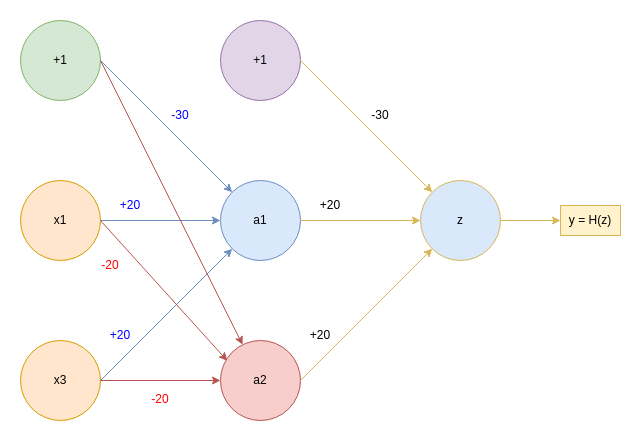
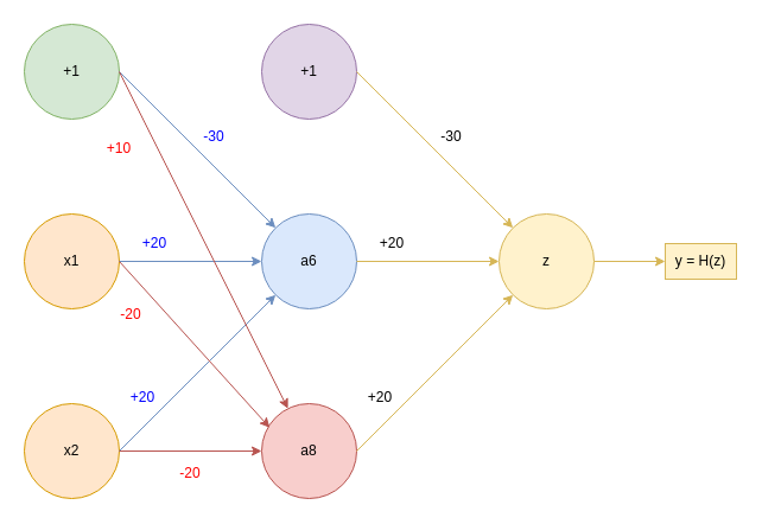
  <mxCell id="0" />
  <mxCell id="1" parent="0" />
  <mxCell id="2" value="" style="ellipse;whiteSpace=wrap;html=1;aspect=fixed;fillColor=#d5e8d4;strokeColor=#82b366;" vertex="1" parent="1"><mxGeometry x="20" y="20" width="80" height="80" as="geometry" /></mxCell>
  <mxCell id="3" value="" style="ellipse;whiteSpace=wrap;html=1;aspect=fixed;fillColor=#ffe6cc;strokeColor=#d79b00;" vertex="1" parent="1"><mxGeometry x="20" y="180" width="80" height="80" as="geometry" /></mxCell>
  <mxCell id="4" value="" style="ellipse;whiteSpace=wrap;html=1;aspect=fixed;fillColor=#ffe6cc;strokeColor=#d79b00;" vertex="1" parent="1"><mxGeometry x="20" y="340" width="80" height="80" as="geometry" /></mxCell>
  <mxCell id="5" value="x1" style="text;html=1;strokeColor=none;fillColor=none;align=center;verticalAlign=middle;whiteSpace=wrap;rounded=0;" vertex="1" parent="1"><mxGeometry x="30" y="205" width="60" height="30" as="geometry" /></mxCell>
  <mxCell id="6" value="+1" style="text;html=1;strokeColor=none;fillColor=none;align=center;verticalAlign=middle;whiteSpace=wrap;rounded=0;" vertex="1" parent="1"><mxGeometry x="30" y="45" width="60" height="30" as="geometry" /></mxCell>
- <mxCell id="7" value="x3" style="text;html=1;strokeColor=none;fillColor=none;align=center;verticalAlign=middle;whiteSpace=wrap;rounded=0;" vertex="1" parent="1"><mxGeometry x="30" y="365" width="60" height="30" as="geometry" /></mxCell>
+ <mxCell id="7" value="x2" style="text;html=1;strokeColor=none;fillColor=none;align=center;verticalAlign=middle;whiteSpace=wrap;rounded=0;" vertex="1" parent="1"><mxGeometry x="30" y="365" width="60" height="30" as="geometry" /></mxCell>
  <mxCell id="8" value="" style="endArrow=classic;html=1;rounded=0;fillColor=#dae8fc;strokeColor=#6c8ebf;entryX=0;entryY=1;entryDx=0;entryDy=0;" edge="1" parent="1" target="11"><mxGeometry width="50" height="50" relative="1" as="geometry"><mxPoint x="100" y="380" as="sourcePoint" /><mxPoint x="220" y="250" as="targetPoint" /></mxGeometry></mxCell>
  <mxCell id="9" value="" style="endArrow=classic;html=1;rounded=0;exitX=1;exitY=0.5;exitDx=0;exitDy=0;fillColor=#dae8fc;strokeColor=#6c8ebf;" edge="1" parent="1" source="3"><mxGeometry width="50" height="50" relative="1" as="geometry"><mxPoint x="340" y="260" as="sourcePoint" /><mxPoint x="220" y="220" as="targetPoint" /></mxGeometry></mxCell>
  <mxCell id="10" value="" style="endArrow=classic;html=1;rounded=0;exitX=1;exitY=0.5;exitDx=0;exitDy=0;fillColor=#dae8fc;strokeColor=#6c8ebf;entryX=0;entryY=0;entryDx=0;entryDy=0;" edge="1" parent="1" source="2" target="11"><mxGeometry width="50" height="50" relative="1" as="geometry"><mxPoint x="340" y="260" as="sourcePoint" /><mxPoint x="220" y="180" as="targetPoint" /></mxGeometry></mxCell>
  <mxCell id="11" value="" style="ellipse;whiteSpace=wrap;html=1;aspect=fixed;fillColor=#dae8fc;strokeColor=#6c8ebf;" vertex="1" parent="1"><mxGeometry x="220" y="180" width="80" height="80" as="geometry" /></mxCell>
- <mxCell id="12" value="a1" style="text;html=1;strokeColor=none;fillColor=none;align=center;verticalAlign=middle;whiteSpace=wrap;rounded=0;" vertex="1" parent="1"><mxGeometry x="230" y="205" width="60" height="30" as="geometry" /></mxCell>
+ <mxCell id="12" value="a6" style="text;html=1;strokeColor=none;fillColor=none;align=center;verticalAlign=middle;whiteSpace=wrap;rounded=0;" vertex="1" parent="1"><mxGeometry x="230" y="205" width="60" height="30" as="geometry" /></mxCell>
  <mxCell id="13" value="" style="ellipse;whiteSpace=wrap;html=1;aspect=fixed;fillColor=#f8cecc;strokeColor=#b85450;" vertex="1" parent="1"><mxGeometry x="220" y="340" width="80" height="80" as="geometry" /></mxCell>
- <mxCell id="14" value="a2" style="text;html=1;strokeColor=none;fillColor=none;align=center;verticalAlign=middle;whiteSpace=wrap;rounded=0;" vertex="1" parent="1"><mxGeometry x="230" y="365" width="60" height="30" as="geometry" /></mxCell>
+ <mxCell id="14" value="a8" style="text;html=1;strokeColor=none;fillColor=none;align=center;verticalAlign=middle;whiteSpace=wrap;rounded=0;" vertex="1" parent="1"><mxGeometry x="230" y="365" width="60" height="30" as="geometry" /></mxCell>
  <mxCell id="15" value="" style="endArrow=classic;html=1;rounded=0;exitX=1;exitY=0.5;exitDx=0;exitDy=0;fillColor=#f8cecc;strokeColor=#b85450;" edge="1" parent="1" source="2" target="13"><mxGeometry width="50" height="50" relative="1" as="geometry"><mxPoint x="110" y="70" as="sourcePoint" /><mxPoint x="220" y="340" as="targetPoint" /></mxGeometry></mxCell>
  <mxCell id="16" value="" style="endArrow=classic;html=1;rounded=0;fillColor=#f8cecc;strokeColor=#b85450;entryX=0;entryY=0.5;entryDx=0;entryDy=0;" edge="1" parent="1" target="13"><mxGeometry width="50" height="50" relative="1" as="geometry"><mxPoint x="100" y="380" as="sourcePoint" /><mxPoint x="200" y="400" as="targetPoint" /></mxGeometry></mxCell>
  <mxCell id="17" value="" style="endArrow=classic;html=1;rounded=0;exitX=1;exitY=0.5;exitDx=0;exitDy=0;fillColor=#f8cecc;strokeColor=#b85450;entryX=0.085;entryY=0.253;entryDx=0;entryDy=0;entryPerimeter=0;" edge="1" parent="1" source="3" target="13"><mxGeometry width="50" height="50" relative="1" as="geometry"><mxPoint x="110" y="70" as="sourcePoint" /><mxPoint x="230" y="350" as="targetPoint" /></mxGeometry></mxCell>
  <mxCell id="18" value="&lt;font color=&quot;#0000ff&quot;&gt;-30&lt;/font&gt;" style="text;html=1;align=center;verticalAlign=middle;whiteSpace=wrap;rounded=0;" vertex="1" parent="1"><mxGeometry x="150" y="100" width="60" height="30" as="geometry" /></mxCell>
  <mxCell id="19" value="&lt;font color=&quot;#0000ff&quot;&gt;+20&lt;/font&gt;" style="text;html=1;strokeColor=none;fillColor=none;align=center;verticalAlign=middle;whiteSpace=wrap;rounded=0;" vertex="1" parent="1"><mxGeometry x="90" y="320" width="60" height="30" as="geometry" /></mxCell>
  <mxCell id="20" value="&lt;font color=&quot;#0000ff&quot;&gt;+20&lt;/font&gt;" style="text;html=1;strokeColor=none;fillColor=none;align=center;verticalAlign=middle;whiteSpace=wrap;rounded=0;" vertex="1" parent="1"><mxGeometry x="100" y="190" width="60" height="30" as="geometry" /></mxCell>
  <mxCell id="21" value="&lt;font color=&quot;#ff0000&quot;&gt;-20&lt;/font&gt;" style="text;html=1;align=center;verticalAlign=middle;whiteSpace=wrap;rounded=0;" vertex="1" parent="1"><mxGeometry x="130" y="384" width="60" height="30" as="geometry" /></mxCell>
  <mxCell id="22" value="&lt;font color=&quot;#ff0000&quot;&gt;-20&lt;/font&gt;" style="text;html=1;align=center;verticalAlign=middle;whiteSpace=wrap;rounded=0;" vertex="1" parent="1"><mxGeometry x="80" y="250" width="60" height="30" as="geometry" /></mxCell>
+ <mxCell id="23" value="&lt;font color=&quot;#ff0000&quot;&gt;+10&lt;/font&gt;" style="text;html=1;align=center;verticalAlign=middle;whiteSpace=wrap;rounded=0;" vertex="1" parent="1"><mxGeometry x="70" y="110" width="60" height="30" as="geometry" /></mxCell>
  <mxCell id="24" value="" style="ellipse;whiteSpace=wrap;html=1;aspect=fixed;fillColor=#e1d5e7;strokeColor=#9673a6;" vertex="1" parent="1"><mxGeometry x="220" y="20" width="80" height="80" as="geometry" /></mxCell>
  <mxCell id="25" value="+1" style="text;html=1;strokeColor=none;fillColor=none;align=center;verticalAlign=middle;whiteSpace=wrap;rounded=0;" vertex="1" parent="1"><mxGeometry x="230" y="45" width="60" height="30" as="geometry" /></mxCell>
  <mxCell id="26" value="" style="endArrow=classic;html=1;rounded=0;fillColor=#fff2cc;strokeColor=#d6b656;entryX=0;entryY=1;entryDx=0;entryDy=0;" edge="1" parent="1" target="29"><mxGeometry width="50" height="50" relative="1" as="geometry"><mxPoint x="300" y="380" as="sourcePoint" /><mxPoint x="420" y="250" as="targetPoint" /></mxGeometry></mxCell>
  <mxCell id="27" value="" style="endArrow=classic;html=1;rounded=0;exitX=1;exitY=0.5;exitDx=0;exitDy=0;fillColor=#fff2cc;strokeColor=#d6b656;" edge="1" parent="1"><mxGeometry width="50" height="50" relative="1" as="geometry"><mxPoint x="300" y="220" as="sourcePoint" /><mxPoint x="420" y="220" as="targetPoint" /></mxGeometry></mxCell>
  <mxCell id="28" value="" style="endArrow=classic;html=1;rounded=0;exitX=1;exitY=0.5;exitDx=0;exitDy=0;fillColor=#fff2cc;strokeColor=#d6b656;entryX=0;entryY=0;entryDx=0;entryDy=0;" edge="1" parent="1" target="29"><mxGeometry width="50" height="50" relative="1" as="geometry"><mxPoint x="300" y="60" as="sourcePoint" /><mxPoint x="420" y="180" as="targetPoint" /></mxGeometry></mxCell>
- <mxCell id="29" value="z" style="ellipse;whiteSpace=wrap;html=1;aspect=fixed;fillColor=#dae8fc;strokeColor=#d6b656;" vertex="1" parent="1"><mxGeometry x="420" y="180" width="80" height="80" as="geometry" /></mxCell>
+ <mxCell id="29" value="z" style="ellipse;whiteSpace=wrap;html=1;aspect=fixed;fillColor=#fff2cc;strokeColor=#d6b656;" vertex="1" parent="1"><mxGeometry x="420" y="180" width="80" height="80" as="geometry" /></mxCell>
  <mxCell id="30" value="-30" style="text;html=1;align=center;verticalAlign=middle;whiteSpace=wrap;rounded=0;" vertex="1" parent="1"><mxGeometry x="350" y="100" width="60" height="30" as="geometry" /></mxCell>
  <mxCell id="31" value="+20" style="text;html=1;strokeColor=none;fillColor=none;align=center;verticalAlign=middle;whiteSpace=wrap;rounded=0;" vertex="1" parent="1"><mxGeometry x="290" y="320" width="60" height="30" as="geometry" /></mxCell>
  <mxCell id="32" value="+20" style="text;html=1;strokeColor=none;fillColor=none;align=center;verticalAlign=middle;whiteSpace=wrap;rounded=0;" vertex="1" parent="1"><mxGeometry x="300" y="190" width="60" height="30" as="geometry" /></mxCell>
  <mxCell id="33" value="" style="endArrow=classic;html=1;rounded=0;exitX=1;exitY=0.5;exitDx=0;exitDy=0;fillColor=#fff2cc;strokeColor=#d6b656;" edge="1" parent="1"><mxGeometry width="50" height="50" relative="1" as="geometry"><mxPoint x="500" y="220" as="sourcePoint" /><mxPoint x="560" y="220" as="targetPoint" /></mxGeometry></mxCell>
  <mxCell id="34" value="y = H(z)" style="text;html=1;strokeColor=#d6b656;fillColor=#fff2cc;align=center;verticalAlign=middle;whiteSpace=wrap;rounded=0;" vertex="1" parent="1"><mxGeometry x="560" y="205" width="60" height="30" as="geometry" /></mxCell>
